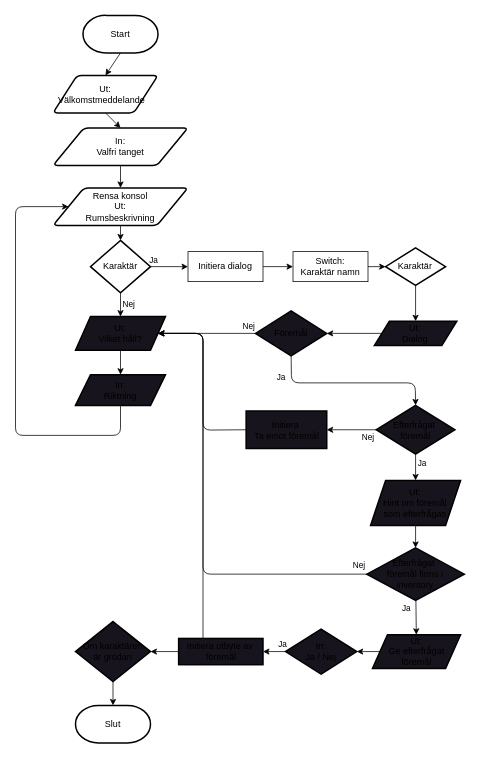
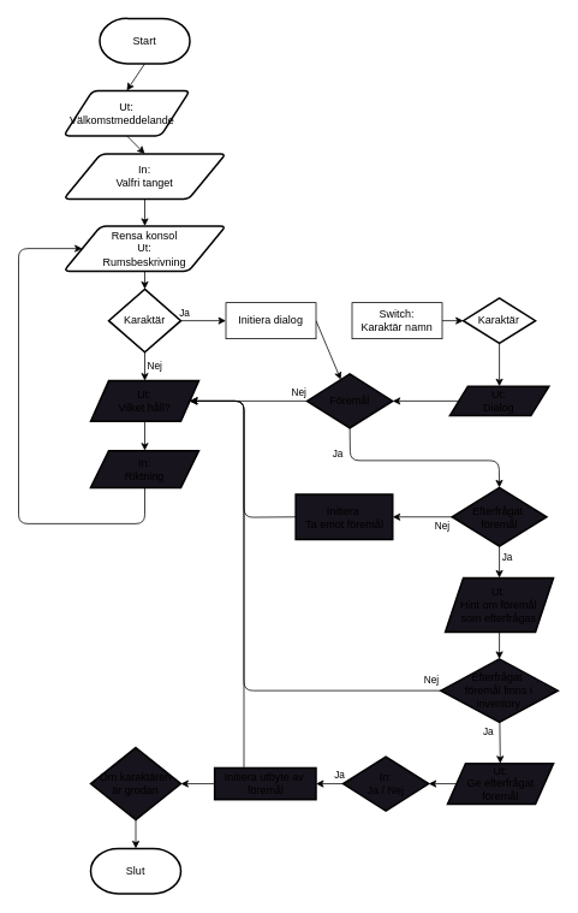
  <mxCell id="0" />
  <mxCell id="1" parent="0" />
  <mxCell id="2" style="edgeStyle=none;html=1;exitX=0.5;exitY=1;exitDx=0;exitDy=0;exitPerimeter=0;entryX=0.5;entryY=0;entryDx=0;entryDy=0;" edge="1" parent="1" source="3" target="5"><mxGeometry relative="1" as="geometry" /></mxCell>
  <mxCell id="3" value="Start" style="strokeWidth=2;html=1;shape=mxgraph.flowchart.terminator;whiteSpace=wrap;" vertex="1" parent="1"><mxGeometry x="110" y="20" width="100" height="50" as="geometry" /></mxCell>
  <mxCell id="4" style="edgeStyle=none;html=1;exitX=0.5;exitY=1;exitDx=0;exitDy=0;entryX=0.5;entryY=0;entryDx=0;entryDy=0;" edge="1" parent="1" source="5" target="7"><mxGeometry relative="1" as="geometry" /></mxCell>
  <mxCell id="5" value="Ut:&lt;br&gt;Välkomstmeddelande&amp;nbsp; &amp;nbsp;" style="shape=parallelogram;html=1;strokeWidth=2;perimeter=parallelogramPerimeter;whiteSpace=wrap;rounded=1;arcSize=12;size=0.23;" vertex="1" parent="1"><mxGeometry x="70" y="100" width="140" height="50" as="geometry" /></mxCell>
  <mxCell id="6" style="edgeStyle=none;html=1;exitX=0.5;exitY=1;exitDx=0;exitDy=0;entryX=0.5;entryY=0;entryDx=0;entryDy=0;" edge="1" parent="1" source="7" target="9"><mxGeometry relative="1" as="geometry" /></mxCell>
  <mxCell id="7" value="In:&lt;br&gt;Valfri tanget" style="shape=parallelogram;html=1;strokeWidth=2;perimeter=parallelogramPerimeter;whiteSpace=wrap;rounded=1;arcSize=12;size=0.23;" vertex="1" parent="1"><mxGeometry x="70" y="170" width="180" height="50" as="geometry" /></mxCell>
  <mxCell id="8" style="edgeStyle=none;html=1;exitX=0.5;exitY=1;exitDx=0;exitDy=0;entryX=0.5;entryY=0;entryDx=0;entryDy=0;entryPerimeter=0;" edge="1" parent="1" source="9" target="14"><mxGeometry relative="1" as="geometry" /></mxCell>
  <mxCell id="9" value="Rensa konsol&lt;br&gt;Ut:&lt;br&gt;Rumsbeskrivning" style="shape=parallelogram;html=1;strokeWidth=2;perimeter=parallelogramPerimeter;whiteSpace=wrap;rounded=1;arcSize=12;size=0.23;" vertex="1" parent="1"><mxGeometry x="70" y="250" width="180" height="50" as="geometry" /></mxCell>
  <mxCell id="10" value="" style="edgeStyle=none;html=1;" edge="1" parent="1" source="14" target="22"><mxGeometry relative="1" as="geometry" /></mxCell>
  <mxCell id="11" value="Nej" style="edgeLabel;html=1;align=center;verticalAlign=middle;resizable=0;points=[];" vertex="1" connectable="0" parent="10"><mxGeometry x="-0.394" relative="1" as="geometry"><mxPoint x="10" y="4" as="offset" /></mxGeometry></mxCell>
  <mxCell id="12" style="edgeStyle=none;html=1;exitX=1;exitY=0.5;exitDx=0;exitDy=0;exitPerimeter=0;entryX=0;entryY=0.5;entryDx=0;entryDy=0;" edge="1" parent="1" source="14" target="18"><mxGeometry relative="1" as="geometry"><mxPoint x="30" y="340" as="targetPoint" /></mxGeometry></mxCell>
  <mxCell id="13" value="Ja" style="edgeLabel;html=1;align=center;verticalAlign=middle;resizable=0;points=[];" vertex="1" connectable="0" parent="12"><mxGeometry x="-0.219" y="2" relative="1" as="geometry"><mxPoint x="-17" y="-8" as="offset" /></mxGeometry></mxCell>
  <mxCell id="14" value="Karaktär" style="strokeWidth=2;html=1;shape=mxgraph.flowchart.decision;whiteSpace=wrap;" vertex="1" parent="1"><mxGeometry x="120" y="320" width="80" height="70" as="geometry" /></mxCell>
  <mxCell id="15" style="edgeStyle=none;html=1;exitX=1;exitY=0.5;exitDx=0;exitDy=0;entryX=0;entryY=0.5;entryDx=0;entryDy=0;entryPerimeter=0;" edge="1" parent="1" source="16" target="20"><mxGeometry relative="1" as="geometry" /></mxCell>
  <mxCell id="16" value="Switch:&lt;br&gt;Karaktär namn" style="whiteSpace=wrap;html=1;align=center;" vertex="1" parent="1"><mxGeometry x="390" y="335" width="100" height="40" as="geometry" /></mxCell>
- <mxCell id="17" style="edgeStyle=none;html=1;exitX=1;exitY=0.5;exitDx=0;exitDy=0;entryX=0;entryY=0.5;entryDx=0;entryDy=0;" edge="1" parent="1" source="18" target="16"><mxGeometry relative="1" as="geometry" /></mxCell>
+ <mxCell id="17" style="edgeStyle=none;html=1;exitX=1;exitY=0.5;exitDx=0;exitDy=0;" edge="1" parent="1" source="18" target="29"><mxGeometry relative="1" as="geometry" /></mxCell>
  <mxCell id="18" value="Initiera dialog" style="whiteSpace=wrap;html=1;align=center;" vertex="1" parent="1"><mxGeometry x="250" y="335" width="100" height="40" as="geometry" /></mxCell>
  <mxCell id="19" style="edgeStyle=none;html=1;exitX=0.5;exitY=1;exitDx=0;exitDy=0;exitPerimeter=0;entryX=0.5;entryY=0;entryDx=0;entryDy=0;" edge="1" parent="1" source="20" target="24"><mxGeometry relative="1" as="geometry" /></mxCell>
  <mxCell id="20" value="Karaktär" style="strokeWidth=2;html=1;shape=mxgraph.flowchart.decision;whiteSpace=wrap;" vertex="1" parent="1"><mxGeometry x="513.44" y="330" width="80" height="50" as="geometry" /></mxCell>
  <mxCell id="21" value="" style="edgeStyle=none;html=1;" edge="1" parent="1" source="22" target="56"><mxGeometry relative="1" as="geometry" /></mxCell>
  <mxCell id="22" value="Ut:&lt;br&gt;Vilket håll?" style="shape=parallelogram;perimeter=parallelogramPerimeter;whiteSpace=wrap;html=1;fixedSize=1;fillColor=rgb(24, 20, 29);strokeWidth=2;" vertex="1" parent="1"><mxGeometry x="100" y="421.5" width="120" height="45" as="geometry" /></mxCell>
  <mxCell id="23" value="" style="edgeStyle=none;html=1;exitX=0;exitY=0.5;exitDx=0;exitDy=0;entryX=1;entryY=0.5;entryDx=0;entryDy=0;" edge="1" parent="1" source="24" target="29"><mxGeometry relative="1" as="geometry"><Array as="points" /></mxGeometry></mxCell>
  <mxCell id="24" value="Ut:&lt;br&gt;Dialog" style="shape=parallelogram;perimeter=parallelogramPerimeter;whiteSpace=wrap;html=1;fixedSize=1;fillColor=rgb(24, 20, 29);strokeWidth=2;" vertex="1" parent="1"><mxGeometry x="498.44" y="427.75" width="110" height="32.5" as="geometry" /></mxCell>
  <mxCell id="25" style="edgeStyle=none;html=1;exitX=0;exitY=0.5;exitDx=0;exitDy=0;entryX=1;entryY=0.5;entryDx=0;entryDy=0;" edge="1" parent="1" source="29" target="22"><mxGeometry relative="1" as="geometry" /></mxCell>
  <mxCell id="26" value="Nej" style="edgeLabel;html=1;align=center;verticalAlign=middle;resizable=0;points=[];" vertex="1" connectable="0" parent="25"><mxGeometry x="-0.342" y="-1" relative="1" as="geometry"><mxPoint x="33" y="-10" as="offset" /></mxGeometry></mxCell>
  <mxCell id="27" style="edgeStyle=none;html=1;exitX=0.5;exitY=1;exitDx=0;exitDy=0;entryX=0.5;entryY=0;entryDx=0;entryDy=0;" edge="1" parent="1" source="29" target="34"><mxGeometry relative="1" as="geometry"><Array as="points"><mxPoint x="388" y="510" /><mxPoint x="553" y="510" /></Array></mxGeometry></mxCell>
  <mxCell id="28" value="Ja" style="edgeLabel;html=1;align=center;verticalAlign=middle;resizable=0;points=[];" vertex="1" connectable="0" parent="27"><mxGeometry x="-0.565" y="1" relative="1" as="geometry"><mxPoint x="-28" y="-8" as="offset" /></mxGeometry></mxCell>
  <mxCell id="29" value="Föremål" style="rhombus;whiteSpace=wrap;html=1;fillColor=rgb(24, 20, 29);strokeWidth=2;" vertex="1" parent="1"><mxGeometry x="340" y="414" width="95" height="60" as="geometry" /></mxCell>
  <mxCell id="30" value="" style="edgeStyle=none;html=1;" edge="1" parent="1" source="34" target="36"><mxGeometry relative="1" as="geometry" /></mxCell>
  <mxCell id="31" value="Nej" style="edgeLabel;html=1;align=center;verticalAlign=middle;resizable=0;points=[];" vertex="1" connectable="0" parent="30"><mxGeometry x="-0.498" y="-2" relative="1" as="geometry"><mxPoint x="6" y="12" as="offset" /></mxGeometry></mxCell>
  <mxCell id="32" value="" style="edgeStyle=none;html=1;" edge="1" parent="1" source="34" target="38"><mxGeometry relative="1" as="geometry" /></mxCell>
  <mxCell id="33" value="Ja" style="edgeLabel;html=1;align=center;verticalAlign=middle;resizable=0;points=[];" vertex="1" connectable="0" parent="32"><mxGeometry x="-0.588" relative="1" as="geometry"><mxPoint x="8" y="4" as="offset" /></mxGeometry></mxCell>
  <mxCell id="34" value="Efterfrågat&amp;nbsp;&lt;br&gt;föremål" style="rhombus;whiteSpace=wrap;html=1;fillColor=rgb(24, 20, 29);strokeWidth=2;" vertex="1" parent="1"><mxGeometry x="500.94" y="540" width="105" height="65" as="geometry" /></mxCell>
  <mxCell id="35" style="edgeStyle=none;html=1;exitX=0;exitY=0.5;exitDx=0;exitDy=0;entryX=1;entryY=0.5;entryDx=0;entryDy=0;" edge="1" parent="1" source="36" target="22"><mxGeometry relative="1" as="geometry"><Array as="points"><mxPoint x="270" y="573" /><mxPoint x="270" y="444" /></Array></mxGeometry></mxCell>
  <mxCell id="36" value="Initiera&amp;nbsp;&lt;br&gt;Ta emot föremål" style="whiteSpace=wrap;html=1;fillColor=rgb(24, 20, 29);strokeWidth=2;" vertex="1" parent="1"><mxGeometry x="327.5" y="547.5" width="107.5" height="50" as="geometry" /></mxCell>
  <mxCell id="37" style="edgeStyle=none;html=1;exitX=0.5;exitY=1;exitDx=0;exitDy=0;entryX=0.5;entryY=0;entryDx=0;entryDy=0;" edge="1" parent="1" source="38" target="43"><mxGeometry relative="1" as="geometry" /></mxCell>
  <mxCell id="38" value="Ut:&lt;br&gt;Hint om föremål&lt;br&gt;som efterfrågas" style="shape=parallelogram;perimeter=parallelogramPerimeter;whiteSpace=wrap;html=1;fixedSize=1;fillColor=rgb(24, 20, 29);strokeWidth=2;" vertex="1" parent="1"><mxGeometry x="493.44" y="640" width="120" height="60" as="geometry" /></mxCell>
  <mxCell id="39" value="" style="edgeStyle=none;html=1;" edge="1" parent="1" source="43" target="45"><mxGeometry relative="1" as="geometry" /></mxCell>
  <mxCell id="40" value="Ja" style="edgeLabel;html=1;align=center;verticalAlign=middle;resizable=0;points=[];" vertex="1" connectable="0" parent="39"><mxGeometry x="-0.438" relative="1" as="geometry"><mxPoint x="-14" y="-3" as="offset" /></mxGeometry></mxCell>
  <mxCell id="41" style="edgeStyle=none;html=1;exitX=0;exitY=0.5;exitDx=0;exitDy=0;entryX=1;entryY=0.5;entryDx=0;entryDy=0;" edge="1" parent="1" source="43" target="22"><mxGeometry relative="1" as="geometry"><Array as="points"><mxPoint x="270" y="765" /><mxPoint x="270" y="444" /></Array></mxGeometry></mxCell>
  <mxCell id="42" value="Nej" style="edgeLabel;html=1;align=center;verticalAlign=middle;resizable=0;points=[];" vertex="1" connectable="0" parent="41"><mxGeometry x="-0.943" y="-1" relative="1" as="geometry"><mxPoint x="6" y="-12" as="offset" /></mxGeometry></mxCell>
  <mxCell id="43" value="Efterfrågat&amp;nbsp;&lt;br&gt;föremål finns i&lt;br&gt;inventory" style="rhombus;whiteSpace=wrap;html=1;fillColor=rgb(24, 20, 29);strokeWidth=2;" vertex="1" parent="1"><mxGeometry x="488.44" y="730" width="130" height="70" as="geometry" /></mxCell>
  <mxCell id="44" style="edgeStyle=none;html=1;exitX=0;exitY=0.5;exitDx=0;exitDy=0;entryX=1;entryY=0.5;entryDx=0;entryDy=0;" edge="1" parent="1" source="45" target="48"><mxGeometry relative="1" as="geometry" /></mxCell>
  <mxCell id="45" value="Ut:&lt;br&gt;Ge efterfrågat föremål" style="shape=parallelogram;perimeter=parallelogramPerimeter;whiteSpace=wrap;html=1;fixedSize=1;fillColor=rgb(24, 20, 29);strokeWidth=2;" vertex="1" parent="1"><mxGeometry x="495.94" y="845.77" width="117.5" height="45" as="geometry" /></mxCell>
  <mxCell id="46" value="" style="edgeStyle=none;html=1;" edge="1" parent="1" source="48" target="51"><mxGeometry relative="1" as="geometry" /></mxCell>
  <mxCell id="47" value="Ja" style="edgeLabel;html=1;align=center;verticalAlign=middle;resizable=0;points=[];" vertex="1" connectable="0" parent="46"><mxGeometry x="-0.437" relative="1" as="geometry"><mxPoint x="3" y="-10" as="offset" /></mxGeometry></mxCell>
  <mxCell id="48" value="In:&lt;br&gt;Ja / Nej" style="rhombus;whiteSpace=wrap;html=1;fillColor=rgb(24, 20, 29);strokeWidth=2;" vertex="1" parent="1"><mxGeometry x="380" y="838.27" width="95" height="60" as="geometry" /></mxCell>
  <mxCell id="49" style="edgeStyle=none;html=1;entryX=1;entryY=0.5;entryDx=0;entryDy=0;" edge="1" parent="1" target="22"><mxGeometry relative="1" as="geometry"><mxPoint x="270" y="850" as="sourcePoint" /><Array as="points"><mxPoint x="270" y="444" /></Array></mxGeometry></mxCell>
  <mxCell id="50" value="" style="edgeStyle=none;html=1;" edge="1" parent="1" source="51" target="53"><mxGeometry relative="1" as="geometry" /></mxCell>
  <mxCell id="51" value="Initiera utbyte av&amp;nbsp;&lt;br&gt;föremål" style="whiteSpace=wrap;html=1;fillColor=rgb(24, 20, 29);strokeWidth=2;" vertex="1" parent="1"><mxGeometry x="237.5" y="850.77" width="112.5" height="35" as="geometry" /></mxCell>
  <mxCell id="52" style="edgeStyle=none;html=1;exitX=0.5;exitY=1;exitDx=0;exitDy=0;entryX=0.5;entryY=0;entryDx=0;entryDy=0;entryPerimeter=0;" edge="1" parent="1" source="53" target="54"><mxGeometry relative="1" as="geometry" /></mxCell>
  <mxCell id="53" value="Om karaktären &lt;br&gt;är grodan" style="rhombus;whiteSpace=wrap;html=1;fillColor=rgb(24, 20, 29);strokeWidth=2;" vertex="1" parent="1"><mxGeometry x="100" y="828.27" width="100" height="80" as="geometry" /></mxCell>
  <mxCell id="54" value="Slut" style="strokeWidth=2;html=1;shape=mxgraph.flowchart.terminator;whiteSpace=wrap;" vertex="1" parent="1"><mxGeometry x="100" y="940" width="100" height="50" as="geometry" /></mxCell>
  <mxCell id="55" style="edgeStyle=none;html=1;exitX=0.5;exitY=1;exitDx=0;exitDy=0;entryX=0;entryY=0.5;entryDx=0;entryDy=0;" edge="1" parent="1" source="56" target="9"><mxGeometry relative="1" as="geometry"><Array as="points"><mxPoint x="160" y="580" /><mxPoint x="20" y="580" /><mxPoint x="20" y="275" /></Array></mxGeometry></mxCell>
  <mxCell id="56" value="In:&lt;br&gt;Riktning" style="shape=parallelogram;perimeter=parallelogramPerimeter;whiteSpace=wrap;html=1;fixedSize=1;fillColor=rgb(24, 20, 29);strokeWidth=2;" vertex="1" parent="1"><mxGeometry x="100" y="499" width="120" height="41" as="geometry" /></mxCell>
